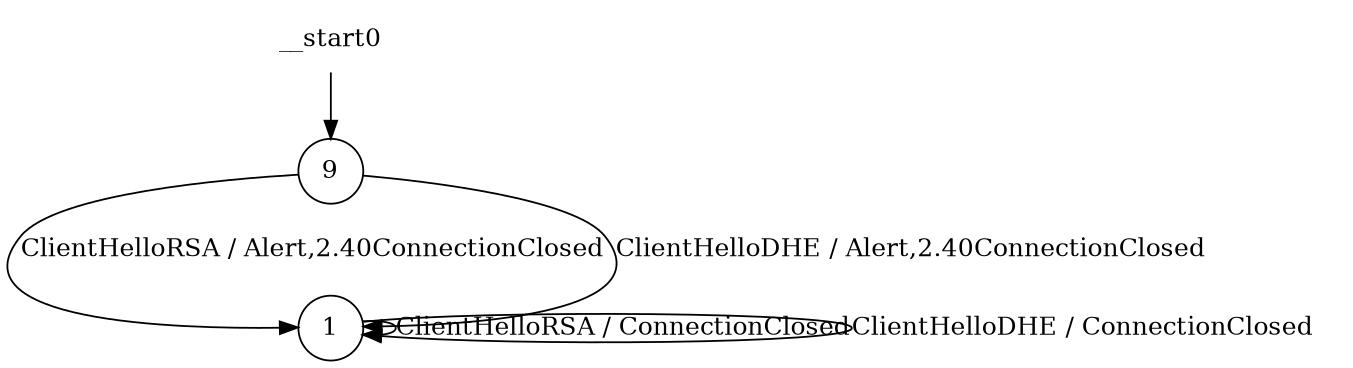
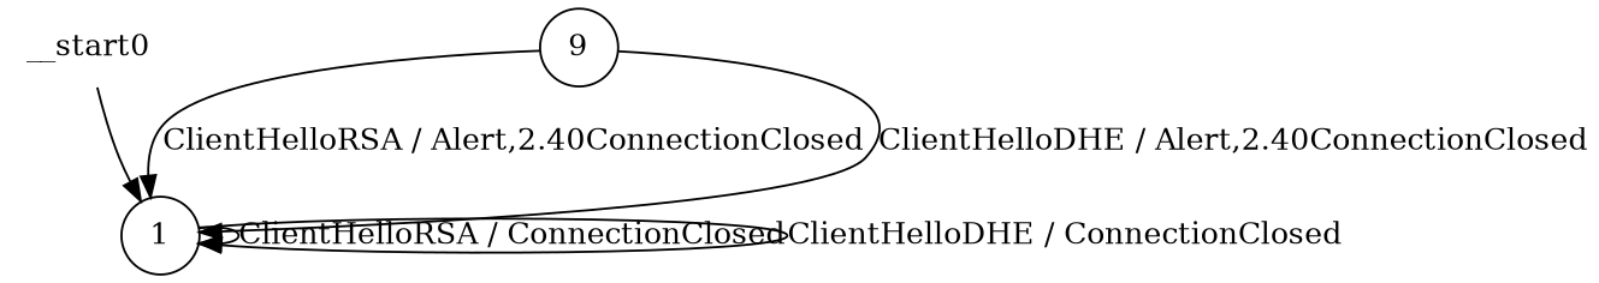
  digraph {
    node [shape=circle]
    __start0 [shape=none]
    n2 [label=9]
    n3 [label=1]
-   __start0 -> n2
+   __start0 -> n3
    n2 -> n3 [label="ClientHelloRSA / Alert,2.40ConnectionClosed"]
    n2 -> n3 [label="ClientHelloDHE / Alert,2.40ConnectionClosed"]
    n3 -> n3 [label="ClientHelloRSA / ConnectionClosed"]
    n3 -> n3 [label="ClientHelloDHE / ConnectionClosed"]
  }
